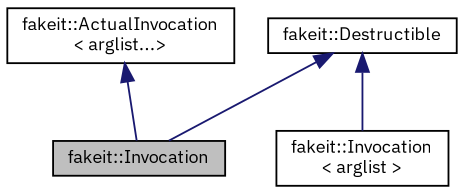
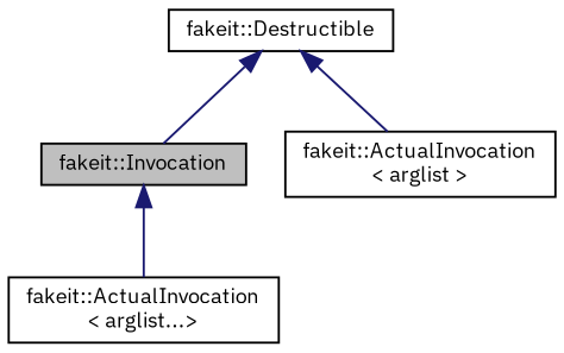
  digraph {
    fontname="IBM Plex Sans"
    node [color=black fillcolor=white fontname="IBM Plex Sans" fontsize=10 shape=record style=filled]
    edge [color=midnightblue dir=back fontname="IBM Plex Sans" fontsize=10 labelfontname=Helvetica labelfontsize=10 style=solid]
    n1 [fillcolor=grey75 fontcolor=black height=0.2 label="fakeit::Invocation" width=0.4]
    n2 [height=0.2 label="fakeit::ActualInvocation\l\< arglist...\>" width=0.4]
-   n3 [height=0.2 label="fakeit::Invocation\l\< arglist \>" width=0.4]
+   n3 [height=0.2 label="fakeit::ActualInvocation\l\< arglist \>" width=0.4]
    n4 [height=0.2 label="fakeit::Destructible" width=0.4]
-   n2 -> n1
+   n1 -> n2
    n4 -> n1
    n4 -> n3
  }
